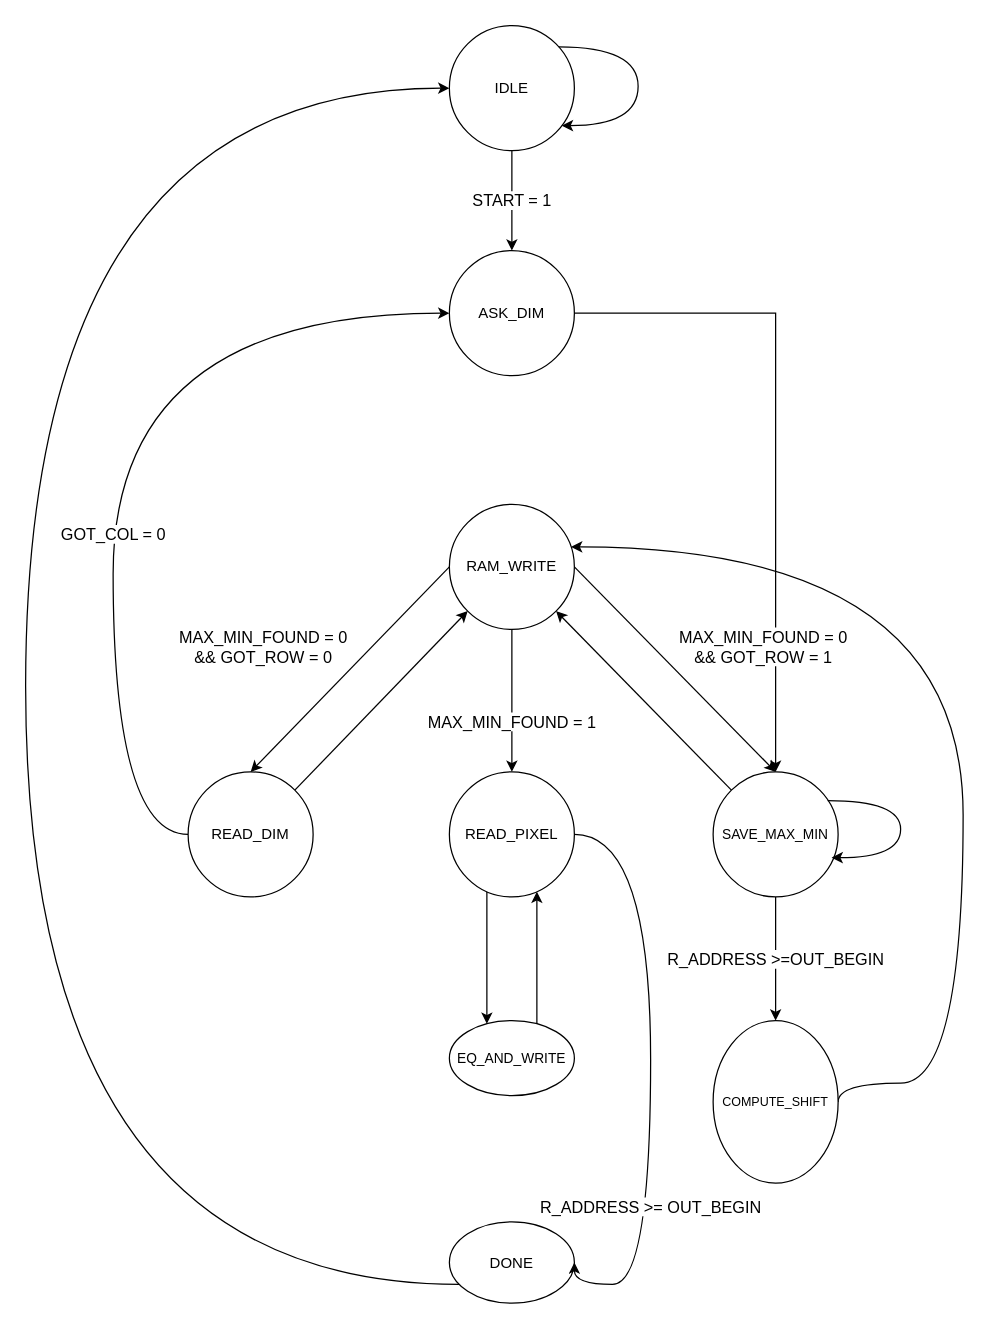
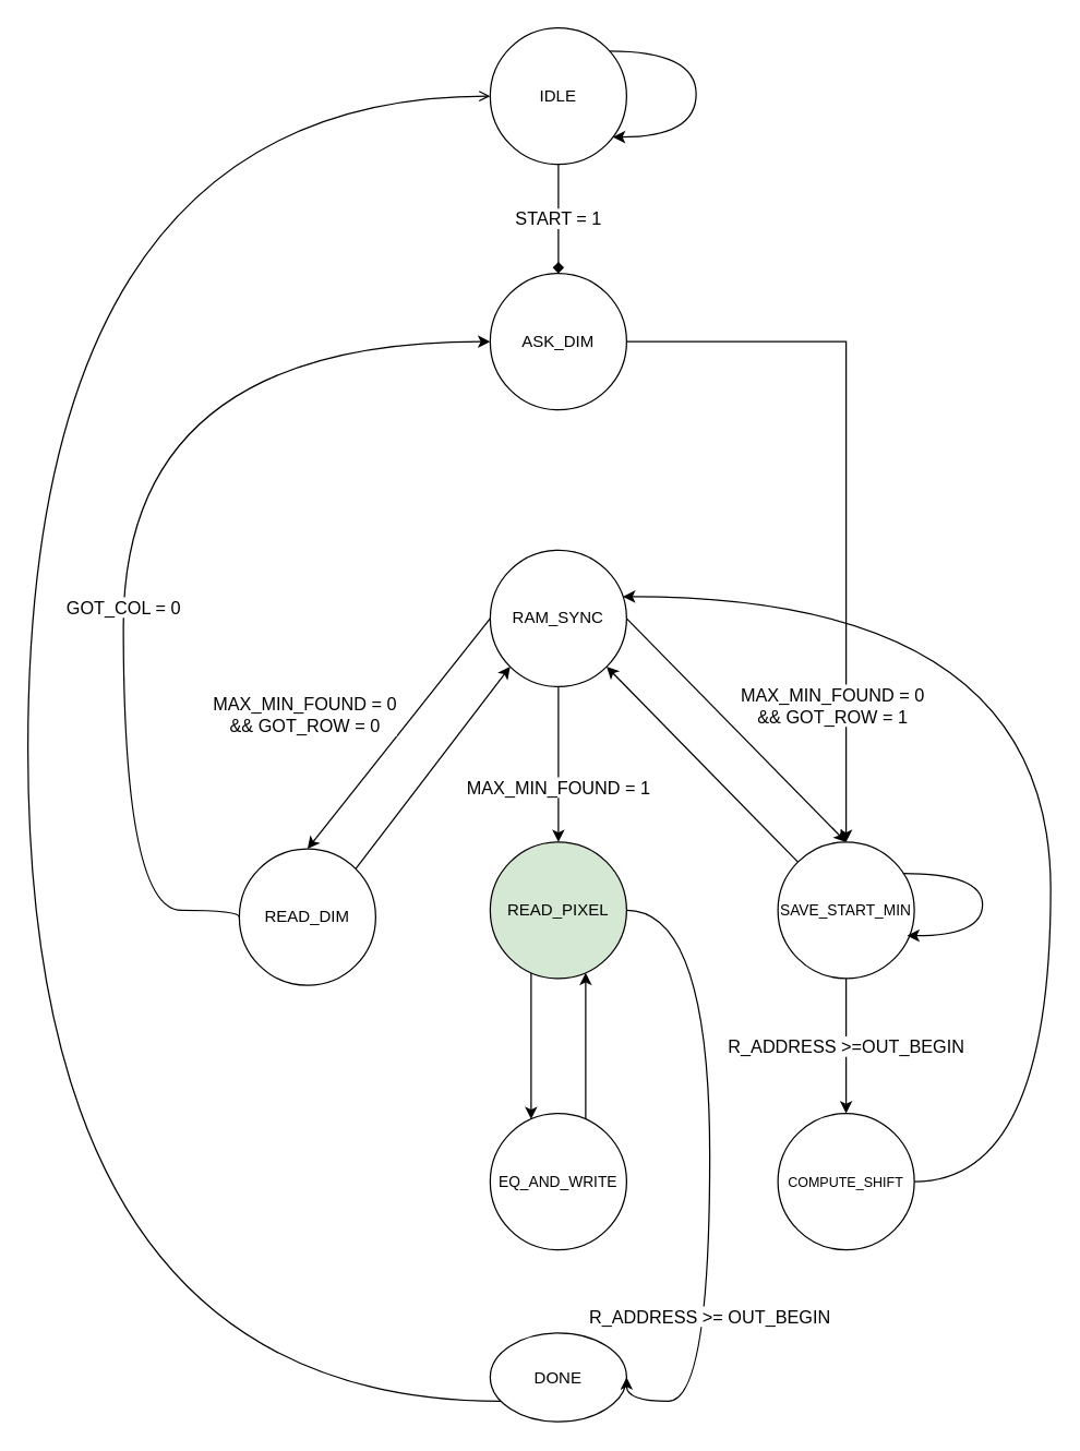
  <mxCell id="0" />
  <mxCell id="1" parent="0" />
  <mxCell id="2" value="" style="edgeStyle=orthogonalEdgeStyle;rounded=0;orthogonalLoop=1;jettySize=auto;html=1;startArrow=none;" parent="1" source="22" target="25" edge="1"><mxGeometry relative="1" as="geometry" /></mxCell>
- <mxCell id="3" value="&lt;font style=&quot;font-size: 13px&quot;&gt;START = 1&lt;/font&gt;" style="edgeStyle=orthogonalEdgeStyle;rounded=0;orthogonalLoop=1;jettySize=auto;html=1;entryX=0.5;entryY=0;entryDx=0;entryDy=0;" edge="1" parent="1" source="4" target="22"><mxGeometry relative="1" as="geometry" /></mxCell>
+ <mxCell id="3" value="&lt;font style=&quot;font-size: 13px&quot;&gt;START = 1&lt;/font&gt;" style="edgeStyle=orthogonalEdgeStyle;rounded=0;orthogonalLoop=1;jettySize=auto;html=1;entryX=0.5;entryY=0;entryDx=0;entryDy=0;endArrow=diamond;" edge="1" parent="1" source="4" target="22"><mxGeometry relative="1" as="geometry" /></mxCell>
  <mxCell id="4" value="IDLE&lt;br&gt;" style="ellipse;whiteSpace=wrap;html=1;aspect=fixed;fixDash=0;autosize=0;shadow=0;" parent="1" vertex="1"><mxGeometry x="359" y="20" width="100" height="100" as="geometry" /></mxCell>
  <mxCell id="5" value="&lt;font style=&quot;font-size: 13px&quot;&gt;MAX_MIN_FOUND = 1&lt;/font&gt;" style="edgeStyle=orthogonalEdgeStyle;curved=1;rounded=0;orthogonalLoop=1;jettySize=auto;html=1;" parent="1" source="8" target="19" edge="1"><mxGeometry x="0.298" relative="1" as="geometry"><mxPoint as="offset" /></mxGeometry></mxCell>
  <mxCell id="6" value="&lt;span style=&quot;font-size: 13px&quot;&gt;MAX_MIN_FOUND = 0&lt;br&gt;&lt;/span&gt;&lt;span style=&quot;font-size: 13px&quot;&gt;&amp;amp;&amp;amp; GOT_ROW = 1&lt;/span&gt;" style="edgeStyle=none;rounded=0;orthogonalLoop=1;jettySize=auto;html=1;exitX=1;exitY=0.5;exitDx=0;exitDy=0;entryX=0.5;entryY=0;entryDx=0;entryDy=0;" edge="1" parent="1" source="8" target="25"><mxGeometry x="0.318" y="63" relative="1" as="geometry"><mxPoint as="offset" /></mxGeometry></mxCell>
  <mxCell id="7" value="&lt;span style=&quot;color: rgba(0 , 0 , 0 , 0) ; font-family: monospace ; font-size: 0px ; background-color: rgb(248 , 249 , 250)&quot;&gt;%3CmxGraphModel%3E%3Croot%3E%3CmxCell%20id%3D%220%22%2F%3E%3CmxCell%20id%3D%221%22%20parent%3D%220%22%2F%3E%3CmxCell%20id%3D%222%22%20value%3D%22%26lt%3Bfont%20style%3D%26quot%3Bfont-size%3A%2013px%26quot%3B%26gt%3BMAX_MIN_FOUND%20%3D%200%26lt%3Bbr%26gt%3BGOT_ROW%20%3D%201%26lt%3Bbr%26gt%3B%26lt%3B%2Ffont%26gt%3B%22%20style%3D%22edgeLabel%3Bhtml%3D1%3Balign%3Dcenter%3BverticalAlign%3Dmiddle%3Bresizable%3D0%3Bpoints%3D%5B%5D%3B%22%20vertex%3D%221%22%20connectable%3D%220%22%20parent%3D%221%22%3E%3CmxGeometry%20x%3D%22702%22%20y%3D%22608%22%20as%3D%22geometry%22%2F%3E%3C%2FmxCell%3E%3C%2Froot%3E%3C%2FmxGraphModel%3E&lt;/span&gt;&lt;span style=&quot;color: rgba(0 , 0 , 0 , 0) ; font-family: monospace ; font-size: 0px ; background-color: rgb(248 , 249 , 250)&quot;&gt;%3CmxGraphModel%3E%3Croot%3E%3CmxCell%20id%3D%220%22%2F%3E%3CmxCell%20id%3D%221%22%20parent%3D%220%22%2F%3E%3CmxCell%20id%3D%222%22%20value%3D%22%26lt%3Bfont%20style%3D%26quot%3Bfont-size%3A%2013px%26quot%3B%26gt%3BMAX_MIN_FOUND%20%3D%200%26lt%3Bbr%26gt%3BGOT_ROW%20%3D%201%26lt%3Bbr%26gt%3B%26lt%3B%2Ffont%26gt%3B%22%20style%3D%22edgeLabel%3Bhtml%3D1%3Balign%3Dcenter%3BverticalAlign%3Dmiddle%3Bresizable%3D0%3Bpoints%3D%5B%5D%3B%22%20vertex%3D%221%22%20connectable%3D%220%22%20parent%3D%221%22%3E%3CmxGeometry%20x%3D%22702%22%20y%3D%22608%22%20as%3D%22geometry%22%2F%3E%3C%2FmxCell%3E%3C%2Froot%3E%3C%2FmxGraphModel%3E&lt;/span&gt;" style="edgeLabel;html=1;align=center;verticalAlign=middle;resizable=0;points=[];" vertex="1" connectable="0" parent="6"><mxGeometry x="0.063" y="4" relative="1" as="geometry"><mxPoint as="offset" /></mxGeometry></mxCell>
- <mxCell id="8" value="&lt;font style=&quot;font-size: 12px&quot;&gt;RAM_WRITE&lt;/font&gt;" style="ellipse;whiteSpace=wrap;html=1;aspect=fixed;fixDash=0;autosize=0;" parent="1" vertex="1"><mxGeometry x="359" y="403" width="100" height="100" as="geometry" /></mxCell>
+ <mxCell id="8" value="&lt;font style=&quot;font-size: 12px&quot;&gt;RAM_SYNC&lt;/font&gt;" style="ellipse;whiteSpace=wrap;html=1;aspect=fixed;fixDash=0;autosize=0;" parent="1" vertex="1"><mxGeometry x="359" y="403" width="100" height="100" as="geometry" /></mxCell>
  <mxCell id="9" value="&lt;font style=&quot;font-size: 13px&quot;&gt;GOT_COL = 0&lt;/font&gt;" style="edgeStyle=orthogonalEdgeStyle;curved=1;rounded=0;orthogonalLoop=1;jettySize=auto;html=1;entryX=0;entryY=0.5;entryDx=0;entryDy=0;exitX=0;exitY=0.5;exitDx=0;exitDy=0;" edge="1" parent="1" source="11" target="22"><mxGeometry x="-0.196" relative="1" as="geometry"><Array as="points"><mxPoint x="90" y="667" /><mxPoint x="90" y="250" /></Array><mxPoint as="offset" /></mxGeometry></mxCell>
  <mxCell id="10" style="rounded=0;orthogonalLoop=1;jettySize=auto;html=1;exitX=1;exitY=0;exitDx=0;exitDy=0;entryX=0;entryY=1;entryDx=0;entryDy=0;" edge="1" parent="1" source="11" target="8"><mxGeometry relative="1" as="geometry" /></mxCell>
- <mxCell id="11" value="&lt;span&gt;READ_DIM&lt;/span&gt;" style="ellipse;whiteSpace=wrap;html=1;aspect=fixed;fixDash=0;autosize=0;" parent="1" vertex="1"><mxGeometry x="150" y="617" width="100" height="100" as="geometry" /></mxCell>
- <mxCell id="12" style="edgeStyle=orthogonalEdgeStyle;curved=1;rounded=0;orthogonalLoop=1;jettySize=auto;html=1;entryX=0;entryY=0.5;entryDx=0;entryDy=0;" edge="1" parent="1" source="13" target="4"><mxGeometry relative="1" as="geometry"><Array as="points"><mxPoint x="20" y="1027" /><mxPoint x="20" y="70" /></Array></mxGeometry></mxCell>
+ <mxCell id="11" value="&lt;span&gt;READ_DIM&lt;/span&gt;" style="ellipse;whiteSpace=wrap;html=1;aspect=fixed;fixDash=0;autosize=0;" parent="1" vertex="1"><mxGeometry x="175" y="622" width="100" height="100" as="geometry" /></mxCell>
+ <mxCell id="12" style="edgeStyle=orthogonalEdgeStyle;curved=1;rounded=0;orthogonalLoop=1;jettySize=auto;html=1;entryX=0;entryY=0.5;entryDx=0;entryDy=0;endArrow=open;" edge="1" parent="1" source="13" target="4"><mxGeometry relative="1" as="geometry"><Array as="points"><mxPoint x="20" y="1027" /><mxPoint x="20" y="70" /></Array></mxGeometry></mxCell>
  <mxCell id="13" value="DONE" style="ellipse;whiteSpace=wrap;html=1;aspect=fixed;fixDash=0;autosize=0;" parent="1" vertex="1"><mxGeometry x="359" y="977" width="100" height="65" as="geometry" /></mxCell>
  <mxCell id="14" value="&lt;font style=&quot;font-size: 13px&quot;&gt;R_ADDRESS &amp;gt;=OUT_BEGIN&lt;/font&gt;" style="edgeStyle=orthogonalEdgeStyle;curved=1;rounded=0;orthogonalLoop=1;jettySize=auto;html=1;" parent="1" source="25" target="16" edge="1"><mxGeometry relative="1" as="geometry" /></mxCell>
  <mxCell id="15" style="edgeStyle=orthogonalEdgeStyle;curved=1;rounded=0;orthogonalLoop=1;jettySize=auto;html=1;exitX=1;exitY=0.5;exitDx=0;exitDy=0;" edge="1" parent="1" source="16" target="8"><mxGeometry relative="1" as="geometry"><Array as="points"><mxPoint x="770" y="866" /><mxPoint x="770" y="437" /></Array></mxGeometry></mxCell>
- <mxCell id="16" value="&lt;font style=&quot;font-size: 10px&quot;&gt;COMPUTE_SHIFT&lt;/font&gt;" style="ellipse;whiteSpace=wrap;html=1;aspect=fixed;fixDash=0;autosize=0;" parent="1" vertex="1"><mxGeometry x="570" y="816" width="100" height="130" as="geometry" /></mxCell>
+ <mxCell id="16" value="&lt;font style=&quot;font-size: 10px&quot;&gt;COMPUTE_SHIFT&lt;/font&gt;" style="ellipse;whiteSpace=wrap;html=1;aspect=fixed;fixDash=0;autosize=0;" parent="1" vertex="1"><mxGeometry x="570" y="816" width="100" height="100" as="geometry" /></mxCell>
  <mxCell id="17" style="edgeStyle=orthogonalEdgeStyle;curved=1;rounded=0;orthogonalLoop=1;jettySize=auto;html=1;" parent="1" source="19" target="21" edge="1"><mxGeometry relative="1" as="geometry"><Array as="points"><mxPoint x="389" y="752" /><mxPoint x="389" y="752" /></Array></mxGeometry></mxCell>
  <mxCell id="18" value="&lt;font style=&quot;font-size: 13px&quot;&gt;R_ADDRESS &amp;gt;= OUT_BEGIN&lt;/font&gt;" style="edgeStyle=orthogonalEdgeStyle;curved=1;rounded=0;orthogonalLoop=1;jettySize=auto;html=1;entryX=1;entryY=0.5;entryDx=0;entryDy=0;exitX=1;exitY=0.5;exitDx=0;exitDy=0;" edge="1" parent="1" source="19" target="13"><mxGeometry x="0.438" relative="1" as="geometry"><Array as="points"><mxPoint x="520" y="667" /><mxPoint x="520" y="1027" /></Array><mxPoint as="offset" /></mxGeometry></mxCell>
- <mxCell id="19" value="&lt;font style=&quot;font-size: 12px&quot;&gt;READ_PIXEL&lt;/font&gt;" style="ellipse;whiteSpace=wrap;html=1;aspect=fixed;fixDash=0;autosize=0;" parent="1" vertex="1"><mxGeometry x="359" y="617" width="100" height="100" as="geometry" /></mxCell>
+ <mxCell id="19" value="&lt;font style=&quot;font-size: 12px&quot;&gt;READ_PIXEL&lt;/font&gt;" style="ellipse;whiteSpace=wrap;html=1;aspect=fixed;fixDash=0;autosize=0;fillColor=#d5e8d4;" parent="1" vertex="1"><mxGeometry x="359" y="617" width="100" height="100" as="geometry" /></mxCell>
  <mxCell id="20" style="edgeStyle=orthogonalEdgeStyle;curved=1;rounded=0;orthogonalLoop=1;jettySize=auto;html=1;" parent="1" source="21" target="19" edge="1"><mxGeometry relative="1" as="geometry"><Array as="points"><mxPoint x="429" y="742" /><mxPoint x="429" y="742" /></Array></mxGeometry></mxCell>
- <mxCell id="21" value="&lt;font style=&quot;font-size: 11px&quot;&gt;EQ_AND_WRITE&lt;/font&gt;" style="ellipse;whiteSpace=wrap;html=1;aspect=fixed;fixDash=0;autosize=0;" parent="1" vertex="1"><mxGeometry x="359" y="816" width="100" height="60" as="geometry" /></mxCell>
+ <mxCell id="21" value="&lt;font style=&quot;font-size: 11px&quot;&gt;EQ_AND_WRITE&lt;/font&gt;" style="ellipse;whiteSpace=wrap;html=1;aspect=fixed;fixDash=0;autosize=0;" parent="1" vertex="1"><mxGeometry x="359" y="816" width="100" height="100" as="geometry" /></mxCell>
  <mxCell id="22" value="&lt;font style=&quot;font-size: 12px&quot;&gt;ASK_DIM&lt;/font&gt;" style="ellipse;whiteSpace=wrap;html=1;aspect=fixed;fixDash=0;autosize=0;" parent="1" vertex="1"><mxGeometry x="359" y="200" width="100" height="100" as="geometry" /></mxCell>
  <mxCell id="23" value="" style="edgeStyle=orthogonalEdgeStyle;curved=1;rounded=0;orthogonalLoop=1;jettySize=auto;html=1;" parent="1" source="4" target="4" edge="1"><mxGeometry x="0.669" y="-30" relative="1" as="geometry"><Array as="points"><mxPoint x="510" y="37" /><mxPoint x="510" y="100" /></Array><mxPoint as="offset" /></mxGeometry></mxCell>
  <mxCell id="24" style="edgeStyle=none;rounded=0;orthogonalLoop=1;jettySize=auto;html=1;exitX=0;exitY=0;exitDx=0;exitDy=0;entryX=1;entryY=1;entryDx=0;entryDy=0;" edge="1" parent="1" source="25" target="8"><mxGeometry relative="1" as="geometry" /></mxCell>
- <mxCell id="25" value="&lt;font style=&quot;font-size: 11px&quot;&gt;SAVE_MAX_MIN&lt;/font&gt;" style="ellipse;whiteSpace=wrap;html=1;aspect=fixed;fixDash=0;autosize=0;" parent="1" vertex="1"><mxGeometry x="570" y="617" width="100" height="100" as="geometry" /></mxCell>
+ <mxCell id="25" value="&lt;font style=&quot;font-size: 11px&quot;&gt;SAVE_START_MIN&lt;/font&gt;" style="ellipse;whiteSpace=wrap;html=1;aspect=fixed;fixDash=0;autosize=0;" parent="1" vertex="1"><mxGeometry x="570" y="617" width="100" height="100" as="geometry" /></mxCell>
  <mxCell id="26" style="edgeStyle=orthogonalEdgeStyle;curved=1;rounded=0;orthogonalLoop=1;jettySize=auto;html=1;exitX=0.916;exitY=0.23;exitDx=0;exitDy=0;exitPerimeter=0;entryX=0.948;entryY=0.686;entryDx=0;entryDy=0;entryPerimeter=0;" edge="1" parent="1" source="25" target="25"><mxGeometry relative="1" as="geometry"><Array as="points"><mxPoint x="720" y="640" /><mxPoint x="720" y="686" /></Array></mxGeometry></mxCell>
  <mxCell id="27" value="&lt;span style=&quot;font-size: 13px&quot;&gt;MAX_MIN_FOUND = 0&lt;/span&gt;&lt;br style=&quot;font-size: 13px&quot;&gt;&lt;span style=&quot;font-size: 13px&quot;&gt;&amp;amp;&amp;amp; GOT_ROW = 0&lt;/span&gt;" style="edgeStyle=none;rounded=0;orthogonalLoop=1;jettySize=auto;html=1;exitX=0;exitY=0.5;exitDx=0;exitDy=0;entryX=0.5;entryY=0;entryDx=0;entryDy=0;" edge="1" parent="1" source="8" target="11"><mxGeometry x="0.31" y="-62" relative="1" as="geometry"><mxPoint x="358.795" y="449.995" as="sourcePoint" /><mxPoint x="219.998" y="592.785" as="targetPoint" /><mxPoint y="-1" as="offset" /></mxGeometry></mxCell>
